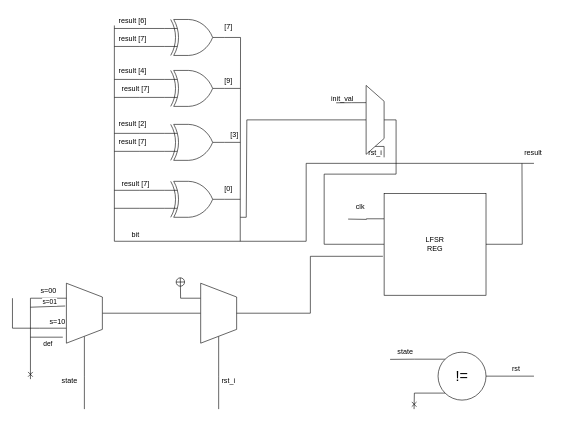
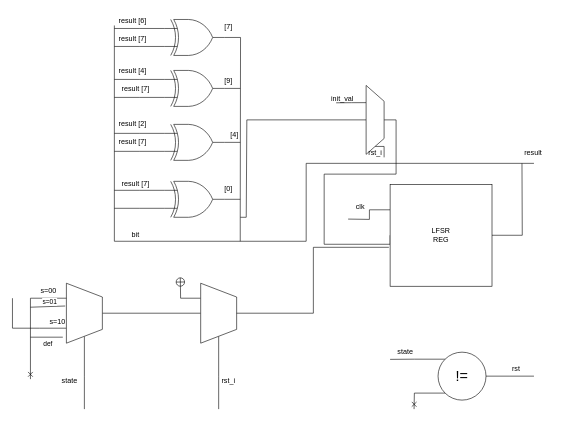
  <mxCell id="0" />
  <mxCell id="1" parent="0" />
  <mxCell id="2" style="edgeStyle=orthogonalEdgeStyle;rounded=0;orthogonalLoop=1;jettySize=auto;html=1;exitX=0;exitY=0.5;exitDx=0;exitDy=0;endArrow=none;endFill=0;" edge="1" parent="1" source="5"><mxGeometry relative="1" as="geometry"><mxPoint x="140" y="682" as="targetPoint" /></mxGeometry></mxCell>
  <mxCell id="3" style="edgeStyle=orthogonalEdgeStyle;rounded=0;orthogonalLoop=1;jettySize=auto;html=1;exitX=0.5;exitY=1;exitDx=0;exitDy=0;entryX=0.5;entryY=0;entryDx=0;entryDy=0;endArrow=none;endFill=0;" edge="1" parent="1" source="5" target="8"><mxGeometry relative="1" as="geometry" /></mxCell>
  <mxCell id="4" style="edgeStyle=orthogonalEdgeStyle;rounded=0;orthogonalLoop=1;jettySize=auto;html=1;exitX=0.25;exitY=0;exitDx=0;exitDy=0;endArrow=none;endFill=0;" edge="1" parent="1" source="5"><mxGeometry relative="1" as="geometry"><mxPoint x="20" y="547" as="targetPoint" /></mxGeometry></mxCell>
  <mxCell id="5" value="" style="verticalLabelPosition=middle;verticalAlign=middle;html=1;shape=trapezoid;perimeter=trapezoidPerimeter;whiteSpace=wrap;size=0.23;arcSize=10;flipV=1;labelPosition=center;align=center;rotation=-90;" vertex="1" parent="1"><mxGeometry x="90" y="492" width="100" height="60" as="geometry" /></mxCell>
  <mxCell id="6" style="edgeStyle=orthogonalEdgeStyle;rounded=0;orthogonalLoop=1;jettySize=auto;html=1;exitX=0;exitY=0.5;exitDx=0;exitDy=0;endArrow=none;endFill=0;" edge="1" parent="1" source="8"><mxGeometry relative="1" as="geometry"><mxPoint x="364" y="682" as="targetPoint" /></mxGeometry></mxCell>
  <mxCell id="7" style="edgeStyle=orthogonalEdgeStyle;rounded=0;orthogonalLoop=1;jettySize=auto;html=1;exitX=0.75;exitY=0;exitDx=0;exitDy=0;endArrow=circlePlus;endFill=0;" edge="1" parent="1" source="8"><mxGeometry relative="1" as="geometry"><mxPoint x="300" y="462" as="targetPoint" /></mxGeometry></mxCell>
  <mxCell id="8" value="" style="verticalLabelPosition=middle;verticalAlign=middle;html=1;shape=trapezoid;perimeter=trapezoidPerimeter;whiteSpace=wrap;size=0.23;arcSize=10;flipV=1;labelPosition=center;align=center;rotation=-90;" vertex="1" parent="1"><mxGeometry x="314" y="492" width="100" height="60" as="geometry" /></mxCell>
  <mxCell id="9" style="edgeStyle=orthogonalEdgeStyle;rounded=0;orthogonalLoop=1;jettySize=auto;html=1;entryX=0;entryY=0.5;entryDx=0;entryDy=0;endArrow=none;endFill=0;exitX=0.5;exitY=1;exitDx=0;exitDy=0;" edge="1" parent="1" source="13" target="16"><mxGeometry relative="1" as="geometry"><Array as="points"><mxPoint x="660" y="200" /><mxPoint x="660" y="290" /><mxPoint x="540" y="290" /><mxPoint x="540" y="407" /></Array></mxGeometry></mxCell>
  <mxCell id="10" style="edgeStyle=orthogonalEdgeStyle;rounded=0;orthogonalLoop=1;jettySize=auto;html=1;exitX=0.5;exitY=0;exitDx=0;exitDy=0;endArrow=none;endFill=0;" edge="1" parent="1" source="13"><mxGeometry relative="1" as="geometry"><mxPoint x="410" y="362" as="targetPoint" /><Array as="points"><mxPoint x="411" y="200" /></Array></mxGeometry></mxCell>
  <mxCell id="11" style="edgeStyle=orthogonalEdgeStyle;rounded=0;orthogonalLoop=1;jettySize=auto;html=1;exitX=0.75;exitY=0;exitDx=0;exitDy=0;endArrow=none;endFill=0;" edge="1" parent="1" source="13"><mxGeometry relative="1" as="geometry"><mxPoint x="560" y="171" as="targetPoint" /></mxGeometry></mxCell>
  <mxCell id="12" style="edgeStyle=orthogonalEdgeStyle;rounded=0;orthogonalLoop=1;jettySize=auto;html=1;exitX=0;exitY=0.5;exitDx=0;exitDy=0;endArrow=none;endFill=0;" edge="1" parent="1" source="13"><mxGeometry relative="1" as="geometry"><mxPoint x="640" y="262" as="targetPoint" /></mxGeometry></mxCell>
  <mxCell id="13" value="" style="verticalLabelPosition=middle;verticalAlign=middle;html=1;shape=trapezoid;perimeter=trapezoidPerimeter;whiteSpace=wrap;size=0.23;arcSize=10;flipV=1;labelPosition=center;align=center;rotation=-90;" vertex="1" parent="1"><mxGeometry x="567.5" y="184.5" width="115" height="30" as="geometry" /></mxCell>
  <mxCell id="14" style="edgeStyle=orthogonalEdgeStyle;rounded=0;orthogonalLoop=1;jettySize=auto;html=1;exitX=0;exitY=0.25;exitDx=0;exitDy=0;endArrow=none;endFill=0;" edge="1" parent="1" source="16"><mxGeometry relative="1" as="geometry"><mxPoint x="580" y="365" as="targetPoint" /></mxGeometry></mxCell>
  <mxCell id="15" style="edgeStyle=orthogonalEdgeStyle;rounded=0;orthogonalLoop=1;jettySize=auto;html=1;exitX=1;exitY=0.5;exitDx=0;exitDy=0;endArrow=none;endFill=0;" edge="1" parent="1" source="16"><mxGeometry relative="1" as="geometry"><mxPoint x="870" y="272" as="targetPoint" /></mxGeometry></mxCell>
- <mxCell id="16" value="LFSR&lt;div&gt;REG&lt;/div&gt;" style="whiteSpace=wrap;html=1;aspect=fixed;" vertex="1" parent="1"><mxGeometry x="640" y="322" width="170" height="170" as="geometry" /></mxCell>
+ <mxCell id="16" value="LFSR&lt;div&gt;REG&lt;/div&gt;" style="whiteSpace=wrap;html=1;aspect=fixed;" vertex="1" parent="1"><mxGeometry x="650" y="307" width="170" height="170" as="geometry" /></mxCell>
  <mxCell id="17" style="edgeStyle=orthogonalEdgeStyle;rounded=0;orthogonalLoop=1;jettySize=auto;html=1;exitX=1;exitY=0.5;exitDx=0;exitDy=0;exitPerimeter=0;endArrow=none;endFill=0;" edge="1" parent="1" source="20"><mxGeometry relative="1" as="geometry"><mxPoint x="400" y="147" as="targetPoint" /></mxGeometry></mxCell>
  <mxCell id="18" style="edgeStyle=orthogonalEdgeStyle;rounded=0;orthogonalLoop=1;jettySize=auto;html=1;exitX=0;exitY=0.25;exitDx=0;exitDy=0;exitPerimeter=0;endArrow=none;endFill=0;" edge="1" parent="1" source="20"><mxGeometry relative="1" as="geometry"><mxPoint x="190" y="132" as="targetPoint" /></mxGeometry></mxCell>
  <mxCell id="19" style="edgeStyle=orthogonalEdgeStyle;rounded=0;orthogonalLoop=1;jettySize=auto;html=1;exitX=0;exitY=0.75;exitDx=0;exitDy=0;exitPerimeter=0;endArrow=none;endFill=0;" edge="1" parent="1" source="20"><mxGeometry relative="1" as="geometry"><mxPoint x="190" y="162" as="targetPoint" /></mxGeometry></mxCell>
  <mxCell id="20" value="" style="verticalLabelPosition=bottom;shadow=0;dashed=0;align=center;html=1;verticalAlign=top;shape=mxgraph.electrical.logic_gates.logic_gate;operation=xor;" vertex="1" parent="1"><mxGeometry x="274" y="117" width="100" height="60" as="geometry" /></mxCell>
  <mxCell id="21" style="edgeStyle=orthogonalEdgeStyle;rounded=0;orthogonalLoop=1;jettySize=auto;html=1;exitX=1;exitY=0.5;exitDx=0;exitDy=0;exitPerimeter=0;endArrow=none;endFill=0;" edge="1" parent="1" source="24"><mxGeometry relative="1" as="geometry"><mxPoint x="400" y="362" as="targetPoint" /></mxGeometry></mxCell>
  <mxCell id="22" style="edgeStyle=orthogonalEdgeStyle;rounded=0;orthogonalLoop=1;jettySize=auto;html=1;exitX=0;exitY=0.25;exitDx=0;exitDy=0;exitPerimeter=0;endArrow=none;endFill=0;" edge="1" parent="1" source="24"><mxGeometry relative="1" as="geometry"><mxPoint x="190" y="47" as="targetPoint" /></mxGeometry></mxCell>
  <mxCell id="23" style="edgeStyle=orthogonalEdgeStyle;rounded=0;orthogonalLoop=1;jettySize=auto;html=1;exitX=0;exitY=0.75;exitDx=0;exitDy=0;exitPerimeter=0;endArrow=none;endFill=0;" edge="1" parent="1" source="24"><mxGeometry relative="1" as="geometry"><mxPoint x="190" y="77" as="targetPoint" /></mxGeometry></mxCell>
  <mxCell id="24" value="" style="verticalLabelPosition=bottom;shadow=0;dashed=0;align=center;html=1;verticalAlign=top;shape=mxgraph.electrical.logic_gates.logic_gate;operation=xor;" vertex="1" parent="1"><mxGeometry x="274" y="32" width="100" height="60" as="geometry" /></mxCell>
  <mxCell id="25" style="edgeStyle=orthogonalEdgeStyle;rounded=0;orthogonalLoop=1;jettySize=auto;html=1;exitX=1;exitY=0.5;exitDx=0;exitDy=0;exitPerimeter=0;endArrow=none;endFill=0;" edge="1" parent="1" source="28"><mxGeometry relative="1" as="geometry"><mxPoint x="400" y="237" as="targetPoint" /></mxGeometry></mxCell>
  <mxCell id="26" style="edgeStyle=orthogonalEdgeStyle;rounded=0;orthogonalLoop=1;jettySize=auto;html=1;exitX=0;exitY=0.25;exitDx=0;exitDy=0;exitPerimeter=0;endArrow=none;endFill=0;" edge="1" parent="1" source="28"><mxGeometry relative="1" as="geometry"><mxPoint x="190" y="222" as="targetPoint" /></mxGeometry></mxCell>
  <mxCell id="27" style="edgeStyle=orthogonalEdgeStyle;rounded=0;orthogonalLoop=1;jettySize=auto;html=1;exitX=0;exitY=0.75;exitDx=0;exitDy=0;exitPerimeter=0;endArrow=none;endFill=0;" edge="1" parent="1" source="28"><mxGeometry relative="1" as="geometry"><mxPoint x="190" y="252" as="targetPoint" /></mxGeometry></mxCell>
  <mxCell id="28" value="" style="verticalLabelPosition=bottom;shadow=0;dashed=0;align=center;html=1;verticalAlign=top;shape=mxgraph.electrical.logic_gates.logic_gate;operation=xor;" vertex="1" parent="1"><mxGeometry x="274" y="207" width="100" height="60" as="geometry" /></mxCell>
  <mxCell id="29" style="edgeStyle=orthogonalEdgeStyle;rounded=0;orthogonalLoop=1;jettySize=auto;html=1;exitX=1;exitY=0.5;exitDx=0;exitDy=0;exitPerimeter=0;endArrow=none;endFill=0;" edge="1" parent="1" source="32"><mxGeometry relative="1" as="geometry"><mxPoint x="400" y="332" as="targetPoint" /></mxGeometry></mxCell>
  <mxCell id="30" style="edgeStyle=orthogonalEdgeStyle;rounded=0;orthogonalLoop=1;jettySize=auto;html=1;exitX=0;exitY=0.25;exitDx=0;exitDy=0;exitPerimeter=0;endArrow=none;endFill=0;" edge="1" parent="1" source="32"><mxGeometry relative="1" as="geometry"><mxPoint x="190" y="317" as="targetPoint" /></mxGeometry></mxCell>
  <mxCell id="31" style="edgeStyle=orthogonalEdgeStyle;rounded=0;orthogonalLoop=1;jettySize=auto;html=1;exitX=0;exitY=0.75;exitDx=0;exitDy=0;exitPerimeter=0;endArrow=none;endFill=0;" edge="1" parent="1" source="32"><mxGeometry relative="1" as="geometry"><mxPoint x="190" y="347" as="targetPoint" /></mxGeometry></mxCell>
  <mxCell id="32" value="" style="verticalLabelPosition=bottom;shadow=0;dashed=0;align=center;html=1;verticalAlign=top;shape=mxgraph.electrical.logic_gates.logic_gate;operation=xor;" vertex="1" parent="1"><mxGeometry x="274" y="302" width="100" height="60" as="geometry" /></mxCell>
  <mxCell id="33" value="state" style="text;html=1;align=center;verticalAlign=middle;resizable=0;points=[];autosize=1;strokeColor=none;fillColor=none;" vertex="1" parent="1"><mxGeometry x="90" y="620" width="50" height="30" as="geometry" /></mxCell>
  <mxCell id="34" style="edgeStyle=orthogonalEdgeStyle;rounded=0;orthogonalLoop=1;jettySize=auto;html=1;exitX=0.5;exitY=1;exitDx=0;exitDy=0;entryX=-0.012;entryY=0.618;entryDx=0;entryDy=0;entryPerimeter=0;endArrow=none;endFill=0;" edge="1" parent="1" source="8" target="16"><mxGeometry relative="1" as="geometry" /></mxCell>
  <mxCell id="35" value="clk" style="text;html=1;align=center;verticalAlign=middle;resizable=0;points=[];autosize=1;strokeColor=none;fillColor=none;" vertex="1" parent="1"><mxGeometry x="580" y="330" width="40" height="30" as="geometry" /></mxCell>
  <mxCell id="36" value="" style="endArrow=none;html=1;rounded=0;" edge="1" parent="1"><mxGeometry width="50" height="50" relative="1" as="geometry"><mxPoint x="400" y="362" as="sourcePoint" /><mxPoint x="410" y="362" as="targetPoint" /></mxGeometry></mxCell>
  <mxCell id="37" value="init_val" style="text;html=1;align=center;verticalAlign=middle;resizable=0;points=[];autosize=1;strokeColor=none;fillColor=none;" vertex="1" parent="1"><mxGeometry x="540" y="150" width="60" height="30" as="geometry" /></mxCell>
  <mxCell id="38" value="" style="endArrow=none;html=1;rounded=0;" edge="1" parent="1"><mxGeometry width="50" height="50" relative="1" as="geometry"><mxPoint x="190" y="402" as="sourcePoint" /><mxPoint x="190" as="targetPoint" y="42" /></mxGeometry></mxCell>
  <mxCell id="39" value="" style="endArrow=none;html=1;rounded=0;" edge="1" parent="1"><mxGeometry width="50" height="50" relative="1" as="geometry"><mxPoint x="190" y="402" as="sourcePoint" /><mxPoint x="510" y="402" as="targetPoint" /></mxGeometry></mxCell>
  <mxCell id="40" value="" style="endArrow=none;html=1;rounded=0;" edge="1" parent="1"><mxGeometry width="50" height="50" relative="1" as="geometry"><mxPoint x="510" y="272" as="sourcePoint" /><mxPoint x="510" y="402" as="targetPoint" /></mxGeometry></mxCell>
  <mxCell id="41" value="" style="endArrow=none;html=1;rounded=0;" edge="1" parent="1"><mxGeometry width="50" height="50" relative="1" as="geometry"><mxPoint x="890" y="272" as="sourcePoint" /><mxPoint x="510" y="272" as="targetPoint" /></mxGeometry></mxCell>
  <mxCell id="42" value="result&amp;nbsp;" style="text;html=1;align=center;verticalAlign=middle;resizable=0;points=[];autosize=1;strokeColor=none;fillColor=none;" vertex="1" parent="1"><mxGeometry x="860" y="240" width="60" height="30" as="geometry" /></mxCell>
  <mxCell id="43" value="[7]" style="text;html=1;align=center;verticalAlign=middle;resizable=0;points=[];autosize=1;strokeColor=none;fillColor=none;" vertex="1" parent="1"><mxGeometry x="360" y="30" width="40" height="30" as="geometry" /></mxCell>
  <mxCell id="44" value="[9]" style="text;html=1;align=center;verticalAlign=middle;resizable=0;points=[];autosize=1;strokeColor=none;fillColor=none;" vertex="1" parent="1"><mxGeometry x="360" y="120" width="40" height="30" as="geometry" /></mxCell>
- <mxCell id="45" value="[3]" style="text;html=1;align=center;verticalAlign=middle;resizable=0;points=[];autosize=1;strokeColor=none;fillColor=none;" vertex="1" parent="1"><mxGeometry x="370" y="210" width="40" height="30" as="geometry" /></mxCell>
+ <mxCell id="45" value="[4]" style="text;html=1;align=center;verticalAlign=middle;resizable=0;points=[];autosize=1;strokeColor=none;fillColor=none;" vertex="1" parent="1"><mxGeometry x="370" y="210" width="40" height="30" as="geometry" /></mxCell>
  <mxCell id="46" value="[0]" style="text;html=1;align=center;verticalAlign=middle;resizable=0;points=[];autosize=1;strokeColor=none;fillColor=none;" vertex="1" parent="1"><mxGeometry x="360" y="300" width="40" height="30" as="geometry" /></mxCell>
  <mxCell id="47" value="result [6]" style="text;html=1;align=center;verticalAlign=middle;resizable=0;points=[];autosize=1;strokeColor=none;fillColor=none;" vertex="1" parent="1"><mxGeometry x="185" y="20" width="70" height="30" as="geometry" /></mxCell>
  <mxCell id="48" value="result [7]" style="text;html=1;align=center;verticalAlign=middle;resizable=0;points=[];autosize=1;strokeColor=none;fillColor=none;" vertex="1" parent="1"><mxGeometry x="185" y="50" width="70" height="30" as="geometry" /></mxCell>
  <mxCell id="49" value="result [4]" style="text;html=1;align=center;verticalAlign=middle;resizable=0;points=[];autosize=1;strokeColor=none;fillColor=none;" vertex="1" parent="1"><mxGeometry x="185" y="102" width="70" height="30" as="geometry" /></mxCell>
  <mxCell id="50" value="result [7]" style="text;html=1;align=center;verticalAlign=middle;resizable=0;points=[];autosize=1;strokeColor=none;fillColor=none;" vertex="1" parent="1"><mxGeometry x="190" y="132" width="70" height="30" as="geometry" /></mxCell>
  <mxCell id="51" value="result [2]" style="text;html=1;align=center;verticalAlign=middle;resizable=0;points=[];autosize=1;strokeColor=none;fillColor=none;" vertex="1" parent="1"><mxGeometry x="185" y="192" width="70" height="30" as="geometry" /></mxCell>
  <mxCell id="52" value="result [7]" style="text;html=1;align=center;verticalAlign=middle;resizable=0;points=[];autosize=1;strokeColor=none;fillColor=none;" vertex="1" parent="1"><mxGeometry x="185" y="222" width="70" height="30" as="geometry" /></mxCell>
  <mxCell id="53" value="result [7]" style="text;html=1;align=center;verticalAlign=middle;resizable=0;points=[];autosize=1;strokeColor=none;fillColor=none;" vertex="1" parent="1"><mxGeometry x="190" y="292" width="70" height="30" as="geometry" /></mxCell>
  <mxCell id="54" value="bit" style="text;html=1;align=center;verticalAlign=middle;resizable=0;points=[];autosize=1;strokeColor=none;fillColor=none;" vertex="1" parent="1"><mxGeometry x="205" y="377" width="40" height="30" as="geometry" /></mxCell>
  <mxCell id="55" value="rst_i" style="text;html=1;align=center;verticalAlign=middle;resizable=0;points=[];autosize=1;strokeColor=none;fillColor=none;" vertex="1" parent="1"><mxGeometry x="600" y="240" width="50" height="30" as="geometry" /></mxCell>
  <mxCell id="56" value="" style="endArrow=none;html=1;rounded=0;" edge="1" parent="1"><mxGeometry width="50" height="50" relative="1" as="geometry"><mxPoint x="400" y="402" as="sourcePoint" /><mxPoint x="400" y="362" as="targetPoint" /></mxGeometry></mxCell>
  <mxCell id="57" value="rst_i" style="text;html=1;align=center;verticalAlign=middle;resizable=0;points=[];autosize=1;strokeColor=none;fillColor=none;" vertex="1" parent="1"><mxGeometry x="355" y="620" width="50" height="30" as="geometry" /></mxCell>
  <mxCell id="58" value="" style="endArrow=none;html=1;rounded=0;" edge="1" parent="1"><mxGeometry width="50" height="50" relative="1" as="geometry"><mxPoint x="20" y="547" as="sourcePoint" /><mxPoint x="20" y="497" as="targetPoint" /></mxGeometry></mxCell>
  <mxCell id="59" value="" style="endArrow=none;html=1;rounded=0;entryX=0.75;entryY=0;entryDx=0;entryDy=0;endFill=0;startArrow=cross;startFill=0;" edge="1" parent="1" target="5"><mxGeometry width="50" height="50" relative="1" as="geometry"><mxPoint x="50" y="632" as="sourcePoint" /><mxPoint x="310" y="492" as="targetPoint" /><Array as="points"><mxPoint x="50" y="497" /></Array></mxGeometry></mxCell>
  <mxCell id="60" value="" style="endArrow=none;html=1;rounded=0;entryX=0.1;entryY=1.1;entryDx=0;entryDy=0;entryPerimeter=0;" edge="1" parent="1" target="5"><mxGeometry width="50" height="50" relative="1" as="geometry"><mxPoint x="50" y="562" as="sourcePoint" /><mxPoint x="310" y="492" as="targetPoint" /></mxGeometry></mxCell>
  <mxCell id="61" value="def" style="edgeLabel;html=1;align=center;verticalAlign=middle;resizable=0;points=[];" vertex="1" connectable="0" parent="60"><mxGeometry x="0.038" y="-5" relative="1" as="geometry"><mxPoint y="5" as="offset" /></mxGeometry></mxCell>
  <mxCell id="62" value="s=10" style="text;html=1;align=center;verticalAlign=middle;resizable=0;points=[];autosize=1;strokeColor=none;fillColor=none;" vertex="1" parent="1"><mxGeometry x="70" y="522" width="50" height="30" as="geometry" /></mxCell>
  <mxCell id="63" value="s=00" style="text;html=1;align=center;verticalAlign=middle;resizable=0;points=[];autosize=1;strokeColor=none;fillColor=none;" vertex="1" parent="1"><mxGeometry x="55" y="470" width="50" height="30" as="geometry" /></mxCell>
  <mxCell id="64" value="" style="endArrow=none;html=1;rounded=0;entryX=0.62;entryY=1.033;entryDx=0;entryDy=0;entryPerimeter=0;" edge="1" parent="1" target="5"><mxGeometry width="50" height="50" relative="1" as="geometry"><mxPoint x="50" y="512" as="sourcePoint" /><mxPoint x="310" y="482" as="targetPoint" /></mxGeometry></mxCell>
  <mxCell id="65" value="s=01" style="edgeLabel;html=1;align=center;verticalAlign=middle;resizable=0;points=[];" vertex="1" connectable="0" parent="64"><mxGeometry x="0.113" y="8" relative="1" as="geometry"><mxPoint as="offset" /></mxGeometry></mxCell>
  <mxCell id="66" style="edgeStyle=orthogonalEdgeStyle;rounded=0;orthogonalLoop=1;jettySize=auto;html=1;exitX=1;exitY=0.5;exitDx=0;exitDy=0;endArrow=none;endFill=0;" edge="1" parent="1" source="69"><mxGeometry relative="1" as="geometry"><mxPoint x="890" y="627" as="targetPoint" /></mxGeometry></mxCell>
  <mxCell id="67" style="edgeStyle=orthogonalEdgeStyle;rounded=0;orthogonalLoop=1;jettySize=auto;html=1;exitX=0;exitY=0;exitDx=0;exitDy=0;endArrow=none;endFill=0;" edge="1" parent="1" source="69"><mxGeometry relative="1" as="geometry"><mxPoint x="650" y="599" as="targetPoint" /></mxGeometry></mxCell>
  <mxCell id="68" style="edgeStyle=orthogonalEdgeStyle;rounded=0;orthogonalLoop=1;jettySize=auto;html=1;exitX=0;exitY=1;exitDx=0;exitDy=0;endArrow=cross;endFill=0;" edge="1" parent="1" source="69"><mxGeometry relative="1" as="geometry"><mxPoint x="690" y="682" as="targetPoint" /></mxGeometry></mxCell>
  <mxCell id="69" value="&lt;font style=&quot;font-size: 24px;&quot;&gt;!=&lt;/font&gt;" style="ellipse;whiteSpace=wrap;html=1;aspect=fixed;" vertex="1" parent="1"><mxGeometry x="730" y="587" width="80" height="80" as="geometry" /></mxCell>
  <mxCell id="70" value="state" style="text;html=1;align=center;verticalAlign=middle;resizable=0;points=[];autosize=1;strokeColor=none;fillColor=none;" vertex="1" parent="1"><mxGeometry x="650" y="572" width="50" height="30" as="geometry" /></mxCell>
  <mxCell id="71" value="rst" style="text;html=1;align=center;verticalAlign=middle;resizable=0;points=[];autosize=1;strokeColor=none;fillColor=none;" vertex="1" parent="1"><mxGeometry x="835" y="600" width="50" height="30" as="geometry" /></mxCell>
